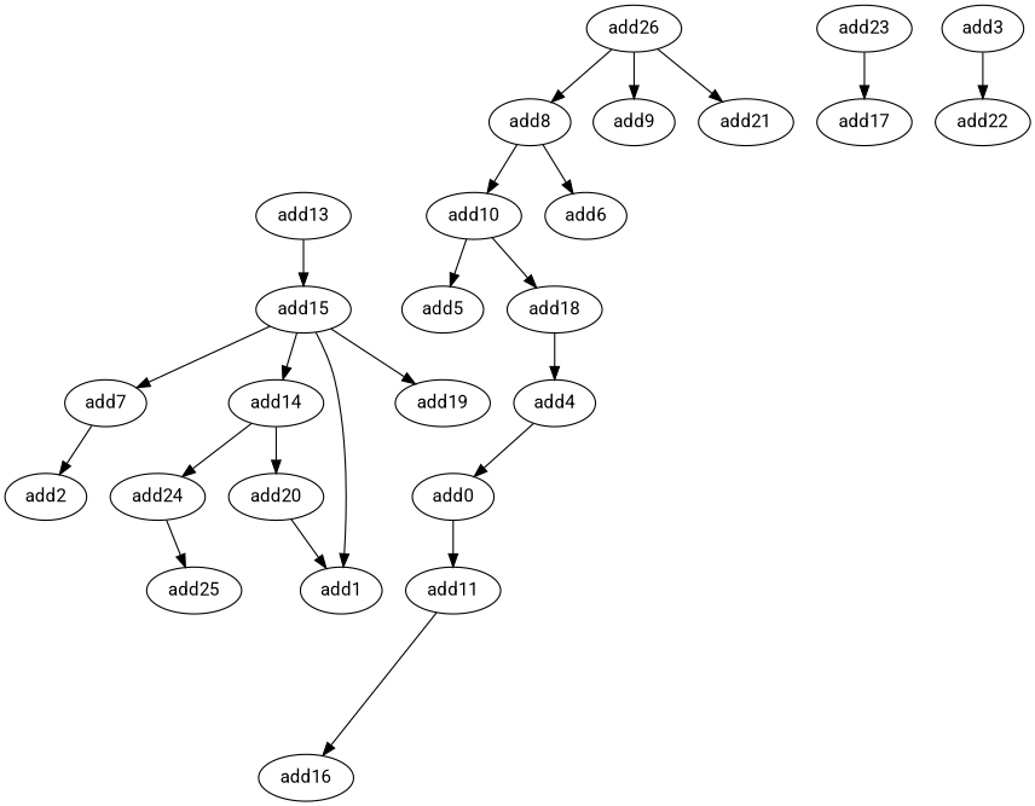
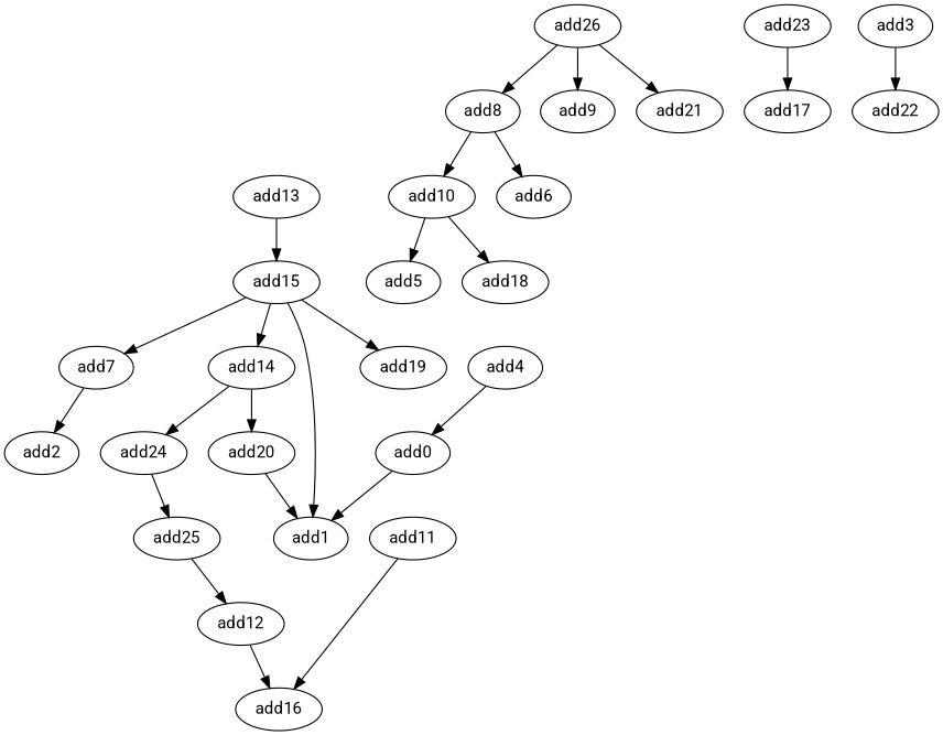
  strict digraph {
    fontname=Roboto
    node [fontname=Roboto opcode=add]
    edge [fontname=Roboto]
    add10
    add5
    add18
    add4
    add8
    add6
    add7
    add2
    add24
    add25
+   add12
    add16
    add11
    add14
    add20
    add1
    add23
    add17
    add13
    add15
    add3
    add22
    add0
    add19
    add26
    add9
    add21
    add10 -> add5
    add10 -> add18
-   add18 -> add4
    add4 -> add0
    add8 -> add10
    add8 -> add6
    add7 -> add2
    add24 -> add25
+   add25 -> add12
+   add12 -> add16
    add11 -> add16
    add14 -> add24
    add14 -> add20
    add20 -> add1
    add23 -> add17
    add13 -> add15
    add15 -> add7
    add15 -> add14
    add15 -> add1
    add15 -> add19
    add3 -> add22
-   add0 -> add11
+   add0 -> add1
    add26 -> add8
    add26 -> add9
    add26 -> add21
  }
